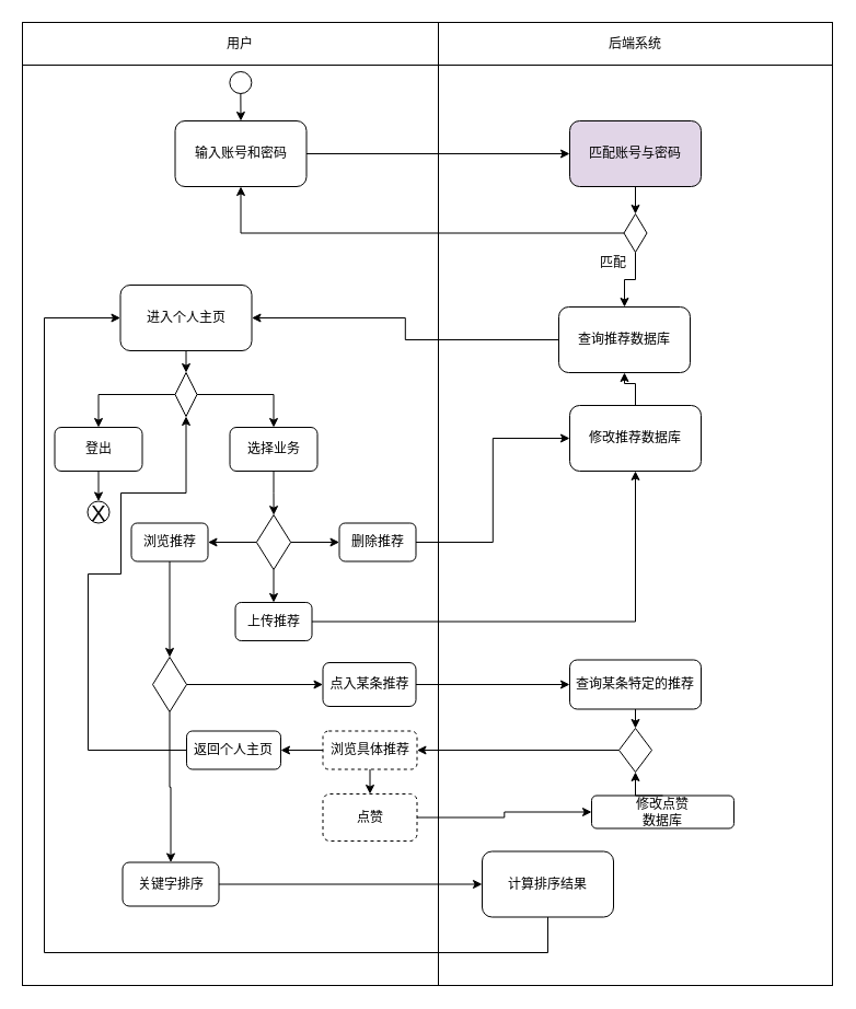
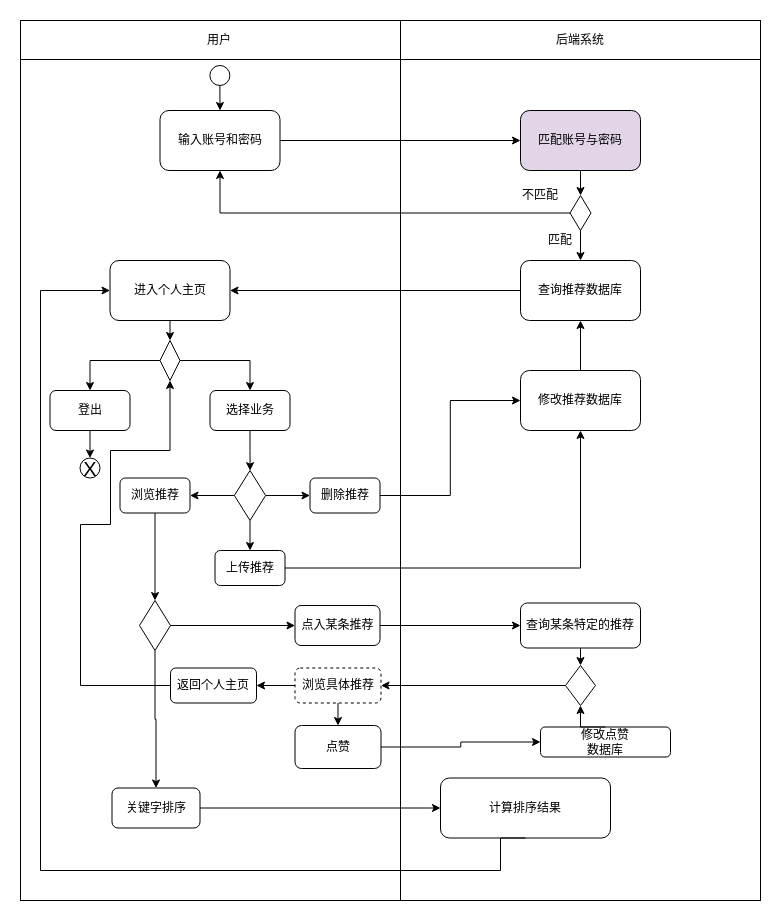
  <mxCell id="0" />
  <mxCell id="1" parent="0" />
  <mxCell id="2" value="" style="shape=internalStorage;whiteSpace=wrap;html=1;backgroundOutline=1;dx=380;dy=39;" parent="1" vertex="1"><mxGeometry y="20" width="740" height="880" as="geometry" x="20" /></mxCell>
  <mxCell id="3" value="用户" style="text;html=1;strokeColor=none;fillColor=none;align=center;verticalAlign=middle;whiteSpace=wrap;rounded=0;" parent="1" vertex="1"><mxGeometry x="199.37" y="30" width="40" height="20" as="geometry" /></mxCell>
  <mxCell id="4" value="后端系统" style="text;html=1;strokeColor=none;fillColor=none;align=center;verticalAlign=middle;whiteSpace=wrap;rounded=0;" parent="1" vertex="1"><mxGeometry x="535" y="30" width="90" height="20" as="geometry" /></mxCell>
  <mxCell id="5" style="edgeStyle=orthogonalEdgeStyle;rounded=0;orthogonalLoop=1;jettySize=auto;html=1;exitX=0.5;exitY=1;exitDx=0;exitDy=0;entryX=0.5;entryY=0;entryDx=0;entryDy=0;" parent="1" source="6" target="39" edge="1"><mxGeometry relative="1" as="geometry" /></mxCell>
  <mxCell id="6" value="" style="ellipse;whiteSpace=wrap;html=1;aspect=fixed;fillColor=none;" parent="1" vertex="1"><mxGeometry x="209.37" y="65" width="20" height="20" as="geometry" /></mxCell>
  <mxCell id="7" value="匹配账号与密码" style="rounded=1;whiteSpace=wrap;html=1;fillColor=#e1d5e7;" parent="1" vertex="1"><mxGeometry x="520" y="110" width="120" height="60" as="geometry" /></mxCell>
  <mxCell id="8" style="edgeStyle=orthogonalEdgeStyle;rounded=0;orthogonalLoop=1;jettySize=auto;html=1;exitX=0.5;exitY=1;exitDx=0;exitDy=0;entryX=0.5;entryY=0;entryDx=0;entryDy=0;" parent="1" source="10" target="31" edge="1"><mxGeometry relative="1" as="geometry" /></mxCell>
  <mxCell id="9" style="edgeStyle=orthogonalEdgeStyle;rounded=0;orthogonalLoop=1;jettySize=auto;html=1;exitX=0;exitY=0.5;exitDx=0;exitDy=0;" parent="1" source="10" target="39" edge="1"><mxGeometry relative="1" as="geometry" /></mxCell>
  <mxCell id="10" value="" style="rhombus;whiteSpace=wrap;html=1;" parent="1" vertex="1"><mxGeometry x="569.5" y="195" width="21" height="35" as="geometry" /></mxCell>
  <mxCell id="11" value="" style="endArrow=classic;html=1;exitX=0.5;exitY=1;exitDx=0;exitDy=0;entryX=0.5;entryY=0;entryDx=0;entryDy=0;" parent="1" source="7" target="10" edge="1"><mxGeometry width="50" height="50" relative="1" as="geometry"><mxPoint x="410" y="280" as="sourcePoint" /><mxPoint x="460" y="230" as="targetPoint" /></mxGeometry></mxCell>
+ <mxCell id="12" value="不匹配" style="text;html=1;strokeColor=none;fillColor=none;align=center;verticalAlign=middle;whiteSpace=wrap;rounded=0;" parent="1" vertex="1"><mxGeometry x="520" y="185" width="40" height="20" as="geometry" /></mxCell>
  <mxCell id="13" style="edgeStyle=orthogonalEdgeStyle;rounded=0;orthogonalLoop=1;jettySize=auto;html=1;exitX=0.5;exitY=1;exitDx=0;exitDy=0;entryX=0.5;entryY=0;entryDx=0;entryDy=0;" parent="1" source="14" target="36" edge="1"><mxGeometry relative="1" as="geometry" /></mxCell>
  <mxCell id="14" value="进入个人主页" style="rounded=1;whiteSpace=wrap;html=1;" parent="1" vertex="1"><mxGeometry x="109.5" y="260" width="120" height="60" as="geometry" /></mxCell>
  <mxCell id="15" value="匹配" style="text;html=1;strokeColor=none;fillColor=none;align=center;verticalAlign=middle;whiteSpace=wrap;rounded=0;" parent="1" vertex="1"><mxGeometry x="540" y="230" width="40" height="20" as="geometry" /></mxCell>
  <mxCell id="16" style="edgeStyle=orthogonalEdgeStyle;rounded=0;orthogonalLoop=1;jettySize=auto;html=1;exitX=1;exitY=0.5;exitDx=0;exitDy=0;entryX=0;entryY=0.5;entryDx=0;entryDy=0;" parent="1" source="19" target="25" edge="1"><mxGeometry relative="1" as="geometry" /></mxCell>
  <mxCell id="17" style="edgeStyle=orthogonalEdgeStyle;rounded=0;orthogonalLoop=1;jettySize=auto;html=1;exitX=0.5;exitY=1;exitDx=0;exitDy=0;entryX=0.5;entryY=0;entryDx=0;entryDy=0;" parent="1" source="19" target="27" edge="1"><mxGeometry relative="1" as="geometry" /></mxCell>
  <mxCell id="18" style="edgeStyle=orthogonalEdgeStyle;rounded=0;orthogonalLoop=1;jettySize=auto;html=1;exitX=0;exitY=0.5;exitDx=0;exitDy=0;entryX=1;entryY=0.5;entryDx=0;entryDy=0;" parent="1" source="19" target="23" edge="1"><mxGeometry relative="1" as="geometry" /></mxCell>
  <mxCell id="19" value="" style="rhombus;whiteSpace=wrap;html=1;" parent="1" vertex="1"><mxGeometry x="233.87" y="470" width="31.25" height="50" as="geometry" /></mxCell>
  <mxCell id="20" style="edgeStyle=orthogonalEdgeStyle;rounded=0;orthogonalLoop=1;jettySize=auto;html=1;exitX=0.5;exitY=1;exitDx=0;exitDy=0;" parent="1" source="21" target="19" edge="1"><mxGeometry relative="1" as="geometry" /></mxCell>
  <mxCell id="21" value="选择业务" style="rounded=1;whiteSpace=wrap;html=1;" parent="1" vertex="1"><mxGeometry x="209.5" y="390" width="80" height="40" as="geometry" /></mxCell>
  <mxCell id="22" style="edgeStyle=orthogonalEdgeStyle;rounded=0;orthogonalLoop=1;jettySize=auto;html=1;exitX=0.5;exitY=1;exitDx=0;exitDy=0;entryX=0.5;entryY=0;entryDx=0;entryDy=0;" parent="1" source="23" target="46" edge="1"><mxGeometry relative="1" as="geometry" /></mxCell>
  <mxCell id="23" value="浏览推荐" style="rounded=1;whiteSpace=wrap;html=1;" parent="1" vertex="1"><mxGeometry x="119.5" y="477.5" width="70" height="35" as="geometry" /></mxCell>
  <mxCell id="24" style="edgeStyle=orthogonalEdgeStyle;rounded=0;orthogonalLoop=1;jettySize=auto;html=1;exitX=1;exitY=0.5;exitDx=0;exitDy=0;entryX=0;entryY=0.5;entryDx=0;entryDy=0;" parent="1" source="25" target="29" edge="1"><mxGeometry relative="1" as="geometry" /></mxCell>
  <mxCell id="25" value="删除推荐" style="rounded=1;whiteSpace=wrap;html=1;" parent="1" vertex="1"><mxGeometry x="309.5" y="477.5" width="70" height="35" as="geometry" /></mxCell>
  <mxCell id="26" style="edgeStyle=orthogonalEdgeStyle;rounded=0;orthogonalLoop=1;jettySize=auto;html=1;exitX=1;exitY=0.5;exitDx=0;exitDy=0;" parent="1" source="27" target="29" edge="1"><mxGeometry relative="1" as="geometry" /></mxCell>
  <mxCell id="27" value="上传推荐" style="rounded=1;whiteSpace=wrap;html=1;" parent="1" vertex="1"><mxGeometry x="214.5" y="550" width="70" height="35" as="geometry" /></mxCell>
  <mxCell id="28" style="edgeStyle=orthogonalEdgeStyle;rounded=0;orthogonalLoop=1;jettySize=auto;html=1;exitX=0.5;exitY=0;exitDx=0;exitDy=0;" parent="1" source="29" target="31" edge="1"><mxGeometry relative="1" as="geometry" /></mxCell>
  <mxCell id="29" value="修改推荐数据库" style="rounded=1;whiteSpace=wrap;html=1;" parent="1" vertex="1"><mxGeometry x="520" y="370" width="120" height="60" as="geometry" /></mxCell>
  <mxCell id="30" style="edgeStyle=orthogonalEdgeStyle;rounded=0;orthogonalLoop=1;jettySize=auto;html=1;exitX=0;exitY=0.5;exitDx=0;exitDy=0;entryX=1;entryY=0.5;entryDx=0;entryDy=0;" parent="1" source="31" target="14" edge="1"><mxGeometry relative="1" as="geometry" /></mxCell>
- <mxCell id="31" value="查询推荐数据库" style="rounded=1;whiteSpace=wrap;html=1;" parent="1" vertex="1"><mxGeometry x="510" y="280" width="120" height="60" as="geometry" /></mxCell>
+ <mxCell id="31" value="查询推荐数据库" style="rounded=1;whiteSpace=wrap;html=1;" parent="1" vertex="1"><mxGeometry x="520" y="260" width="120" height="60" as="geometry" /></mxCell>
  <mxCell id="32" style="edgeStyle=orthogonalEdgeStyle;rounded=0;orthogonalLoop=1;jettySize=auto;html=1;exitX=0.5;exitY=1;exitDx=0;exitDy=0;entryX=0.5;entryY=0;entryDx=0;entryDy=0;" parent="1" source="33" target="37" edge="1"><mxGeometry relative="1" as="geometry" /></mxCell>
  <mxCell id="33" value="登出" style="rounded=1;whiteSpace=wrap;html=1;" parent="1" vertex="1"><mxGeometry x="49.5" y="390" width="80" height="40" as="geometry" /></mxCell>
  <mxCell id="34" style="edgeStyle=orthogonalEdgeStyle;rounded=0;orthogonalLoop=1;jettySize=auto;html=1;exitX=1;exitY=0.5;exitDx=0;exitDy=0;entryX=0.5;entryY=0;entryDx=0;entryDy=0;" parent="1" source="36" target="21" edge="1"><mxGeometry relative="1" as="geometry"><Array as="points"><mxPoint x="250" y="360" /></Array></mxGeometry></mxCell>
  <mxCell id="35" style="edgeStyle=orthogonalEdgeStyle;rounded=0;orthogonalLoop=1;jettySize=auto;html=1;exitX=0;exitY=0.5;exitDx=0;exitDy=0;" parent="1" source="36" target="33" edge="1"><mxGeometry relative="1" as="geometry" /></mxCell>
  <mxCell id="36" value="" style="rhombus;whiteSpace=wrap;html=1;fillColor=none;gradientColor=#ffffff;" parent="1" vertex="1"><mxGeometry x="159.5" y="340" width="20" height="40" as="geometry" /></mxCell>
  <mxCell id="37" value="X" style="ellipse;whiteSpace=wrap;html=1;aspect=fixed;fillColor=none;gradientColor=none;fontSize=20;" parent="1" vertex="1"><mxGeometry x="79.5" y="457.5" width="20" height="20" as="geometry" /></mxCell>
  <mxCell id="38" style="edgeStyle=orthogonalEdgeStyle;rounded=0;orthogonalLoop=1;jettySize=auto;html=1;exitX=1;exitY=0.5;exitDx=0;exitDy=0;" parent="1" source="39" target="7" edge="1"><mxGeometry relative="1" as="geometry" /></mxCell>
  <mxCell id="39" value="输入账号和密码" style="rounded=1;whiteSpace=wrap;html=1;fillColor=none;gradientColor=#ffffff;" parent="1" vertex="1"><mxGeometry x="159.5" y="110" width="120" height="60" as="geometry" /></mxCell>
  <mxCell id="40" style="edgeStyle=orthogonalEdgeStyle;rounded=0;orthogonalLoop=1;jettySize=auto;html=1;exitX=0.5;exitY=1;exitDx=0;exitDy=0;entryX=0.5;entryY=0;entryDx=0;entryDy=0;" parent="1" source="41" target="55" edge="1"><mxGeometry relative="1" as="geometry" /></mxCell>
  <mxCell id="41" value="查询某条特定的推荐" style="rounded=1;whiteSpace=wrap;html=1;fillColor=none;gradientColor=#ffffff;" parent="1" vertex="1"><mxGeometry x="520" y="602.5" width="120" height="45" as="geometry" /></mxCell>
  <mxCell id="42" style="edgeStyle=orthogonalEdgeStyle;rounded=0;orthogonalLoop=1;jettySize=auto;html=1;exitX=1;exitY=0.5;exitDx=0;exitDy=0;entryX=0;entryY=0.5;entryDx=0;entryDy=0;" parent="1" source="43" target="50" edge="1"><mxGeometry relative="1" as="geometry" /></mxCell>
  <mxCell id="43" value="关键字排序" style="rounded=1;whiteSpace=wrap;html=1;fillColor=none;gradientColor=#ffffff;" parent="1" vertex="1"><mxGeometry x="111.5" y="787.5" width="88" height="40" as="geometry" /></mxCell>
  <mxCell id="44" style="edgeStyle=orthogonalEdgeStyle;rounded=0;orthogonalLoop=1;jettySize=auto;html=1;exitX=1;exitY=0.5;exitDx=0;exitDy=0;entryX=0;entryY=0.5;entryDx=0;entryDy=0;" parent="1" source="46" target="48" edge="1"><mxGeometry relative="1" as="geometry" /></mxCell>
  <mxCell id="45" style="edgeStyle=orthogonalEdgeStyle;rounded=0;orthogonalLoop=1;jettySize=auto;html=1;exitX=0.5;exitY=1;exitDx=0;exitDy=0;" parent="1" source="46" target="43" edge="1"><mxGeometry relative="1" as="geometry" /></mxCell>
  <mxCell id="46" value="" style="rhombus;whiteSpace=wrap;html=1;fillColor=none;gradientColor=#ffffff;" parent="1" vertex="1"><mxGeometry x="139" y="600" width="31" height="50" as="geometry" /></mxCell>
  <mxCell id="47" style="edgeStyle=orthogonalEdgeStyle;rounded=0;orthogonalLoop=1;jettySize=auto;html=1;exitX=1;exitY=0.5;exitDx=0;exitDy=0;entryX=0;entryY=0.5;entryDx=0;entryDy=0;" parent="1" source="48" target="41" edge="1"><mxGeometry relative="1" as="geometry" /></mxCell>
  <mxCell id="48" value="点入某条推荐" style="rounded=1;whiteSpace=wrap;html=1;fillColor=none;gradientColor=#ffffff;" parent="1" vertex="1"><mxGeometry x="294.5" y="605" width="85" height="40" as="geometry" /></mxCell>
  <mxCell id="49" style="edgeStyle=orthogonalEdgeStyle;rounded=0;orthogonalLoop=1;jettySize=auto;html=1;exitX=0.5;exitY=1;exitDx=0;exitDy=0;entryX=0;entryY=0.5;entryDx=0;entryDy=0;" parent="1" source="50" target="14" edge="1"><mxGeometry relative="1" as="geometry"><Array as="points"><mxPoint x="500" y="870" /><mxPoint x="40" y="870" /><mxPoint x="40" y="290" /></Array></mxGeometry></mxCell>
- <mxCell id="50" value="计算排序结果" style="rounded=1;whiteSpace=wrap;html=1;fillColor=none;gradientColor=#ffffff;" parent="1" vertex="1"><mxGeometry x="440" y="777.5" width="120" height="60" as="geometry" /></mxCell>
+ <mxCell id="50" value="计算排序结果" style="rounded=1;whiteSpace=wrap;html=1;fillColor=none;gradientColor=#ffffff;" parent="1" vertex="1"><mxGeometry x="440" y="777.5" width="170" height="60" as="geometry" /></mxCell>
  <mxCell id="51" style="edgeStyle=orthogonalEdgeStyle;rounded=0;orthogonalLoop=1;jettySize=auto;html=1;exitX=0.5;exitY=1;exitDx=0;exitDy=0;entryX=0.5;entryY=0;entryDx=0;entryDy=0;" parent="1" source="53" target="59" edge="1"><mxGeometry relative="1" as="geometry" /></mxCell>
  <mxCell id="52" style="edgeStyle=orthogonalEdgeStyle;rounded=0;orthogonalLoop=1;jettySize=auto;html=1;exitX=0;exitY=0.5;exitDx=0;exitDy=0;entryX=1;entryY=0.5;entryDx=0;entryDy=0;" parent="1" source="53" target="61" edge="1"><mxGeometry relative="1" as="geometry" /></mxCell>
  <mxCell id="53" value="浏览具体推荐" style="rounded=1;whiteSpace=wrap;html=1;fillColor=none;gradientColor=#ffffff;dashed=1;" parent="1" vertex="1"><mxGeometry x="294.5" y="667.5" width="86" height="35" as="geometry" /></mxCell>
  <mxCell id="54" style="edgeStyle=orthogonalEdgeStyle;rounded=0;orthogonalLoop=1;jettySize=auto;html=1;exitX=0;exitY=0.5;exitDx=0;exitDy=0;entryX=1;entryY=0.5;entryDx=0;entryDy=0;" parent="1" source="55" target="53" edge="1"><mxGeometry relative="1" as="geometry" /></mxCell>
  <mxCell id="55" value="" style="rhombus;whiteSpace=wrap;html=1;fillColor=none;gradientColor=#ffffff;" parent="1" vertex="1"><mxGeometry x="565" y="665" width="30" height="40" as="geometry" /></mxCell>
  <mxCell id="56" style="edgeStyle=orthogonalEdgeStyle;rounded=0;orthogonalLoop=1;jettySize=auto;html=1;exitX=0.5;exitY=0;exitDx=0;exitDy=0;entryX=0.5;entryY=1;entryDx=0;entryDy=0;" parent="1" source="57" target="55" edge="1"><mxGeometry relative="1" as="geometry" /></mxCell>
  <mxCell id="57" value="修改点赞&lt;br&gt;数据库" style="rounded=1;whiteSpace=wrap;html=1;fillColor=none;gradientColor=#ffffff;" parent="1" vertex="1"><mxGeometry x="540" y="726.5" width="130" height="30" as="geometry" /></mxCell>
  <mxCell id="58" style="edgeStyle=orthogonalEdgeStyle;rounded=0;orthogonalLoop=1;jettySize=auto;html=1;exitX=1;exitY=0.5;exitDx=0;exitDy=0;entryX=0;entryY=0.5;entryDx=0;entryDy=0;" parent="1" source="59" target="57" edge="1"><mxGeometry relative="1" as="geometry" /></mxCell>
- <mxCell id="59" value="点赞" style="rounded=1;whiteSpace=wrap;html=1;fillColor=none;gradientColor=#ffffff;dashed=1;" parent="1" vertex="1"><mxGeometry x="294.5" y="725" width="86" height="43" as="geometry" /></mxCell>
+ <mxCell id="59" value="点赞" style="rounded=1;whiteSpace=wrap;html=1;fillColor=none;gradientColor=#ffffff;" parent="1" vertex="1"><mxGeometry x="294.5" y="725" width="86" height="43" as="geometry" /></mxCell>
  <mxCell id="60" style="edgeStyle=orthogonalEdgeStyle;rounded=0;orthogonalLoop=1;jettySize=auto;html=1;exitX=0;exitY=0.5;exitDx=0;exitDy=0;entryX=0.5;entryY=1;entryDx=0;entryDy=0;" parent="1" source="61" target="36" edge="1"><mxGeometry relative="1" as="geometry"><Array as="points"><mxPoint x="80" y="685" /><mxPoint x="80" y="524" /><mxPoint x="110" y="524" /><mxPoint x="110" y="450" /><mxPoint x="170" y="450" /></Array></mxGeometry></mxCell>
  <mxCell id="61" value="返回个人主页" style="rounded=1;whiteSpace=wrap;html=1;fillColor=none;gradientColor=#ffffff;" parent="1" vertex="1"><mxGeometry x="170" y="667.5" width="86" height="35" as="geometry" /></mxCell>
